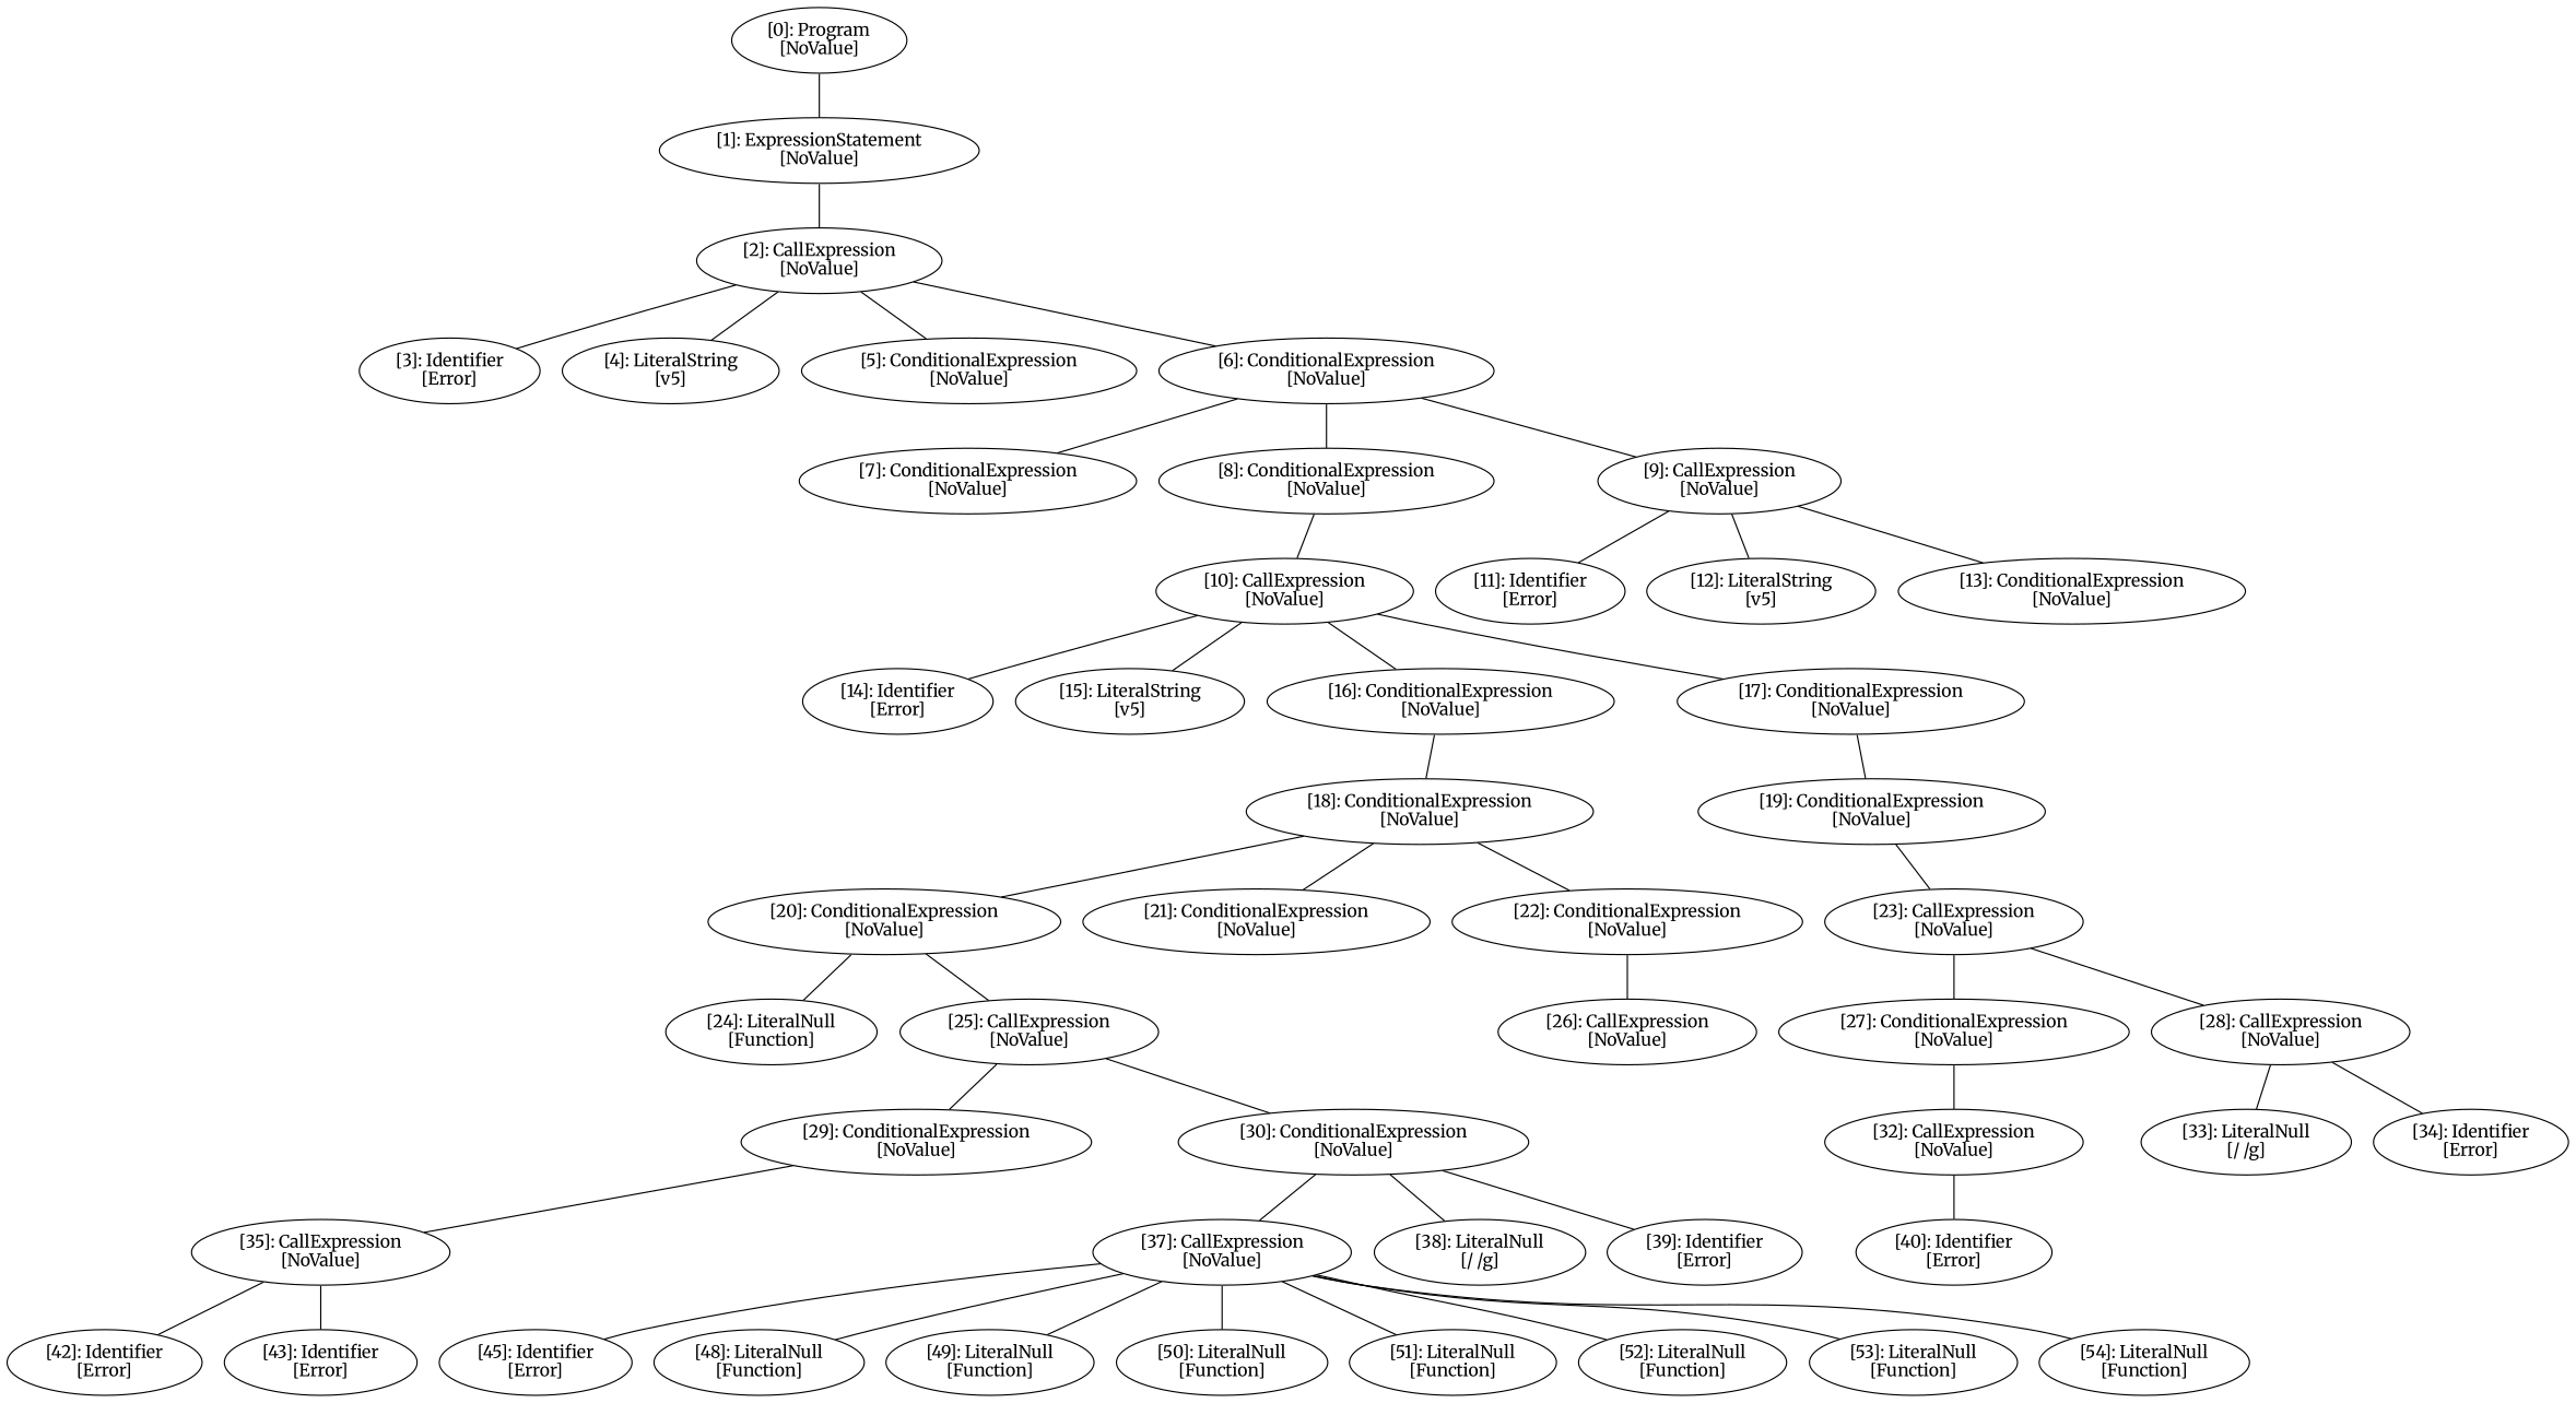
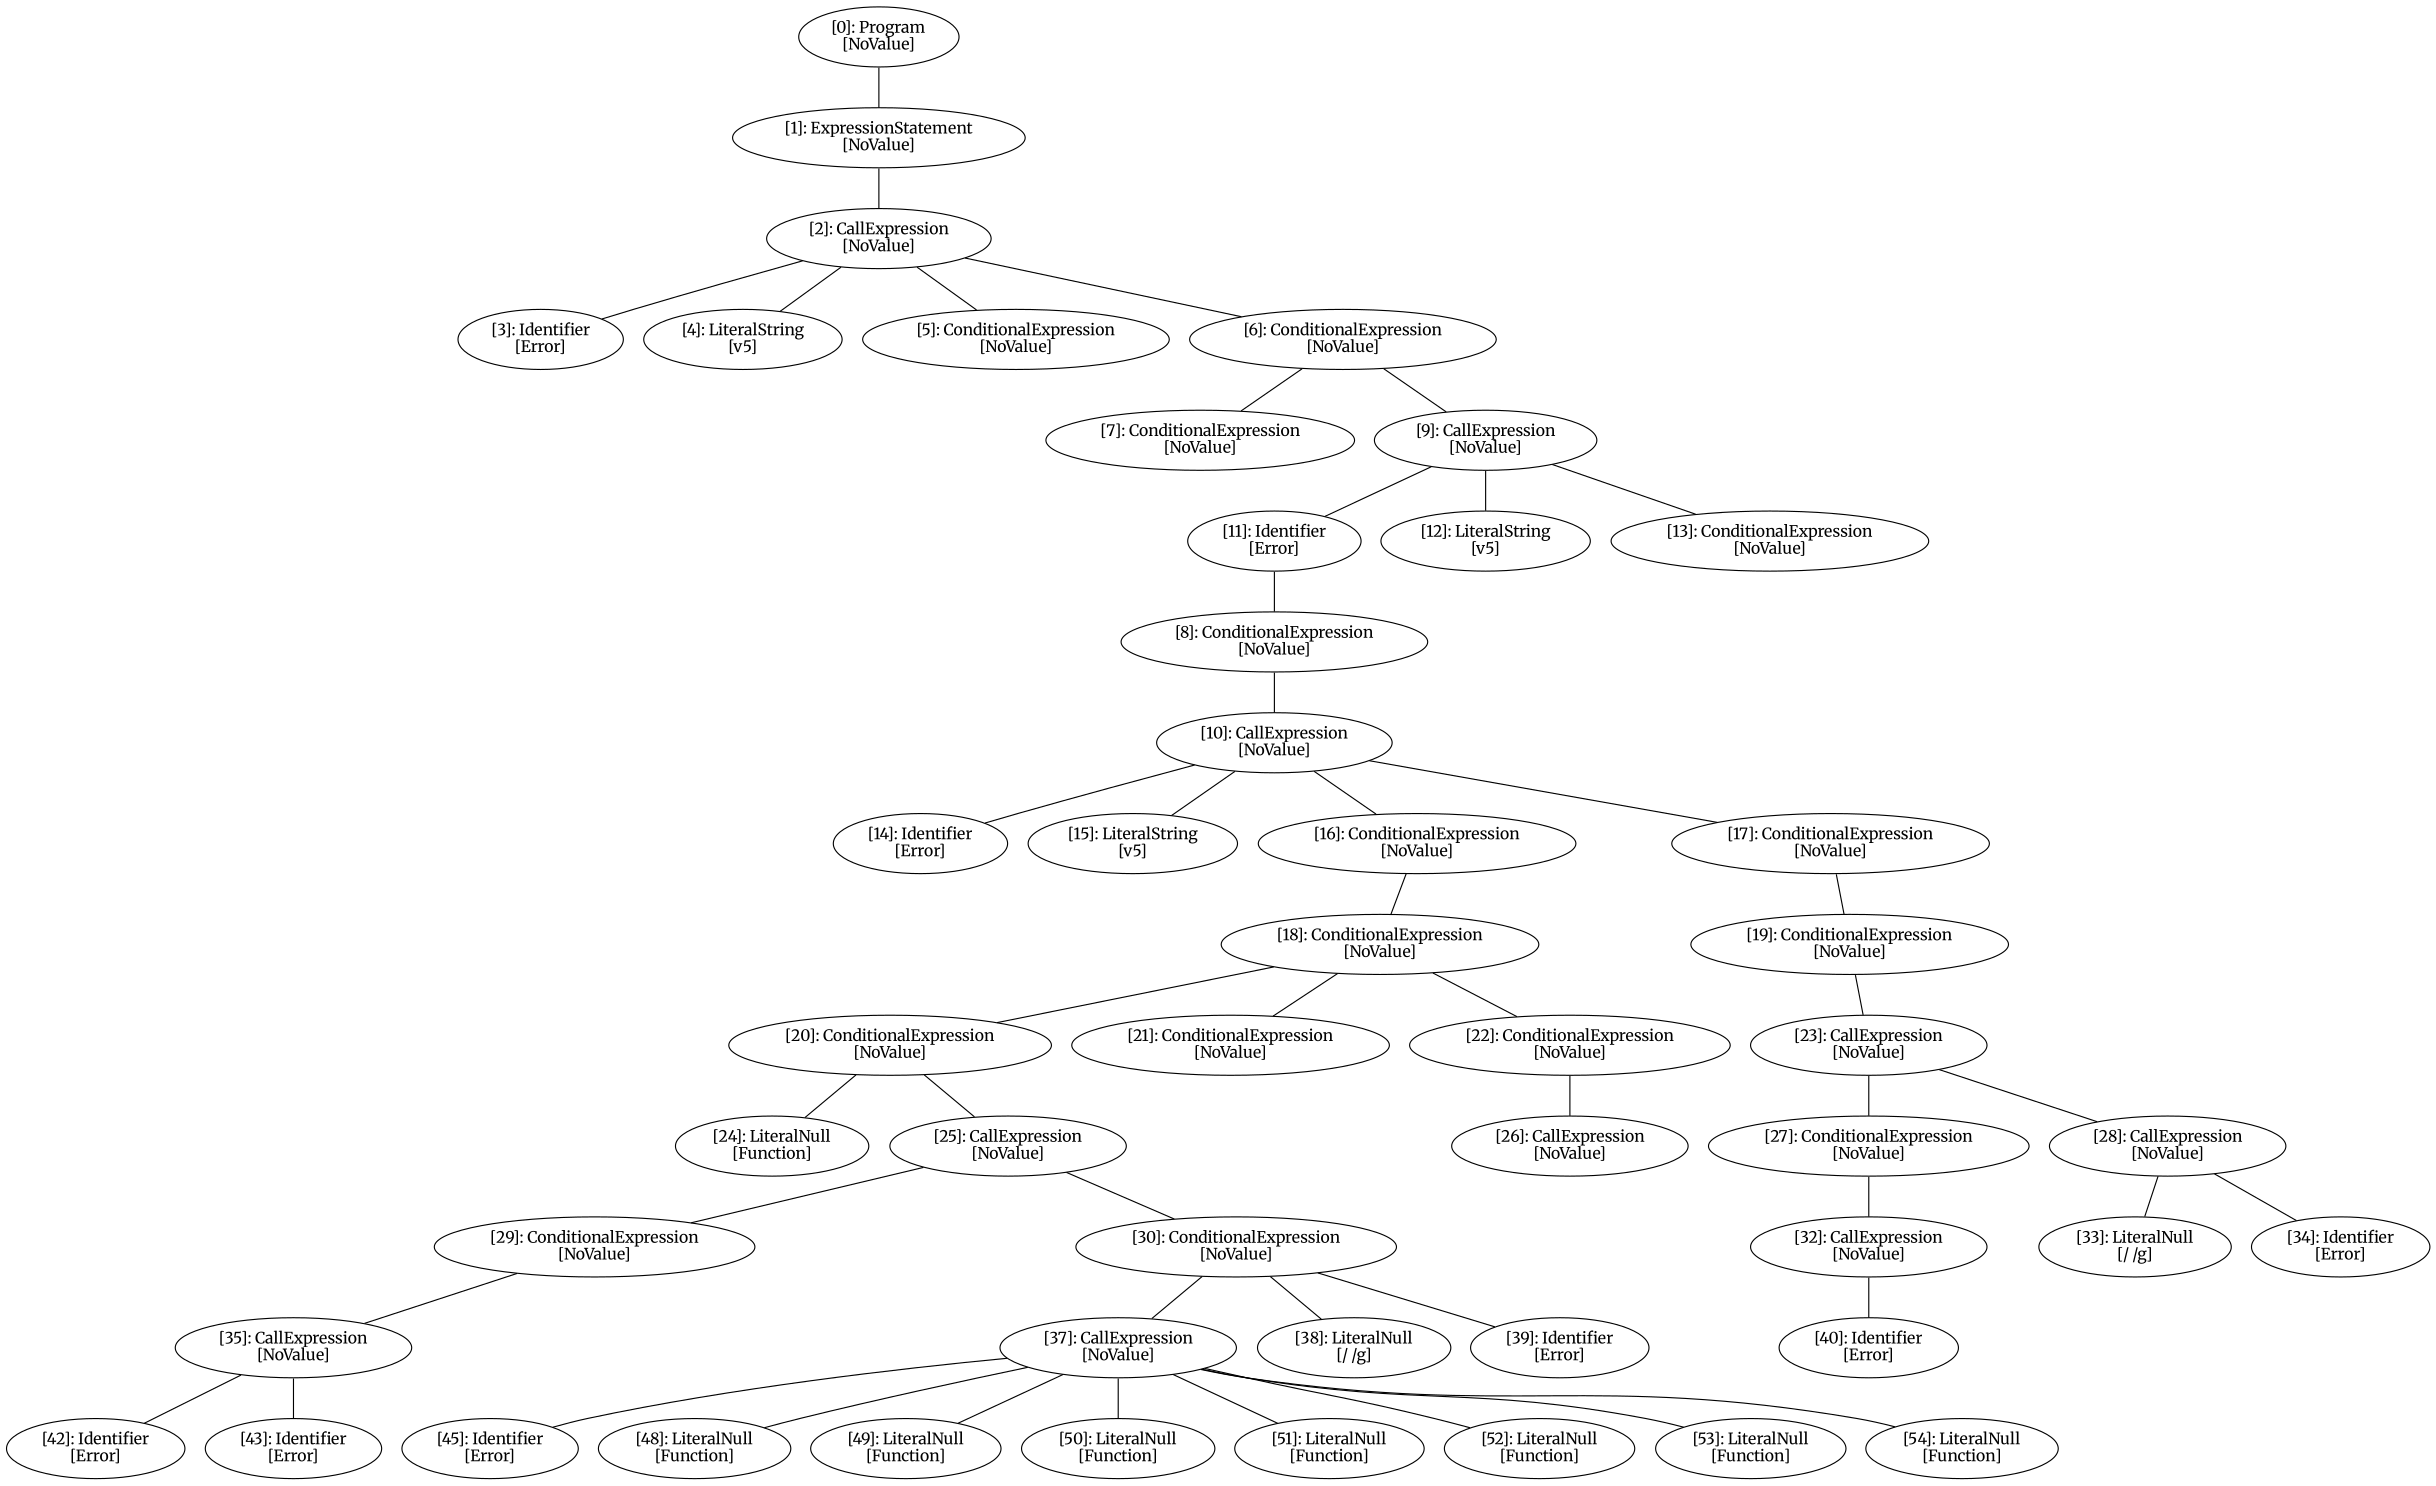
  graph {
    fontname=Merriweather
    node [fontname=Merriweather]
    edge [fontname=Merriweather]
    n1 [label="[0]: Program\n[NoValue]"]
    n2 [label="[1]: ExpressionStatement\n[NoValue]"]
    n3 [label="[2]: CallExpression\n[NoValue]"]
    n4 [label="[3]: Identifier\n[Error]"]
    n5 [label="[4]: LiteralString\n[v5]"]
    n6 [label="[5]: ConditionalExpression\n[NoValue]"]
    n7 [label="[6]: ConditionalExpression\n[NoValue]"]
    n8 [label="[7]: ConditionalExpression\n[NoValue]"]
    n9 [label="[8]: ConditionalExpression\n[NoValue]"]
    n10 [label="[9]: CallExpression\n[NoValue]"]
    n11 [label="[10]: CallExpression\n[NoValue]"]
    n12 [label="[11]: Identifier\n[Error]"]
    n13 [label="[12]: LiteralString\n[v5]"]
    n14 [label="[13]: ConditionalExpression\n[NoValue]"]
    n15 [label="[14]: Identifier\n[Error]"]
    n16 [label="[15]: LiteralString\n[v5]"]
    n17 [label="[16]: ConditionalExpression\n[NoValue]"]
    n18 [label="[17]: ConditionalExpression\n[NoValue]"]
    n19 [label="[18]: ConditionalExpression\n[NoValue]"]
    n20 [label="[19]: ConditionalExpression\n[NoValue]"]
    n21 [label="[20]: ConditionalExpression\n[NoValue]"]
    n22 [label="[21]: ConditionalExpression\n[NoValue]"]
    n23 [label="[22]: ConditionalExpression\n[NoValue]"]
    n24 [label="[23]: CallExpression\n[NoValue]"]
    n25 [label="[24]: LiteralNull\n[Function]"]
    n26 [label="[25]: CallExpression\n[NoValue]"]
    n27 [label="[26]: CallExpression\n[NoValue]"]
    n28 [label="[27]: ConditionalExpression\n[NoValue]"]
    n29 [label="[28]: CallExpression\n[NoValue]"]
    n30 [label="[29]: ConditionalExpression\n[NoValue]"]
    n31 [label="[30]: ConditionalExpression\n[NoValue]"]
    n32 [label="[32]: CallExpression\n[NoValue]"]
    n33 [label="[33]: LiteralNull\n[/ /g]"]
    n34 [label="[34]: Identifier\n[Error]"]
    n35 [label="[35]: CallExpression\n[NoValue]"]
    n36 [label="[37]: CallExpression\n[NoValue]"]
    n37 [label="[38]: LiteralNull\n[/ /g]"]
    n38 [label="[39]: Identifier\n[Error]"]
    n39 [label="[40]: Identifier\n[Error]"]
    n40 [label="[42]: Identifier\n[Error]"]
    n41 [label="[43]: Identifier\n[Error]"]
    n42 [label="[45]: Identifier\n[Error]"]
    n43 [label="[48]: LiteralNull\n[Function]"]
    n44 [label="[49]: LiteralNull\n[Function]"]
    n45 [label="[50]: LiteralNull\n[Function]"]
    n46 [label="[51]: LiteralNull\n[Function]"]
    n47 [label="[52]: LiteralNull\n[Function]"]
    n48 [label="[53]: LiteralNull\n[Function]"]
    n49 [label="[54]: LiteralNull\n[Function]"]
    n1 -- n2
    n2 -- n3
    n3 -- n4
    n3 -- n5
    n3 -- n6
    n3 -- n7
    n7 -- n8
-   n7 -- n9
+   n12 -- n9
    n7 -- n10
    n9 -- n11
    n10 -- n12
    n10 -- n13
    n10 -- n14
    n11 -- n15
    n11 -- n16
    n11 -- n17
    n11 -- n18
    n17 -- n19
    n18 -- n20
    n19 -- n21
    n19 -- n22
    n19 -- n23
    n20 -- n24
    n21 -- n25
    n21 -- n26
    n23 -- n27
    n24 -- n28
    n24 -- n29
    n26 -- n30
    n26 -- n31
    n28 -- n32
    n29 -- n33
    n29 -- n34
    n30 -- n35
    n31 -- n36
    n31 -- n37
    n31 -- n38
    n32 -- n39
    n35 -- n40
    n35 -- n41
    n36 -- n42
    n36 -- n43
    n36 -- n44
    n36 -- n45
    n36 -- n46
    n36 -- n47
    n36 -- n48
    n36 -- n49
  }
